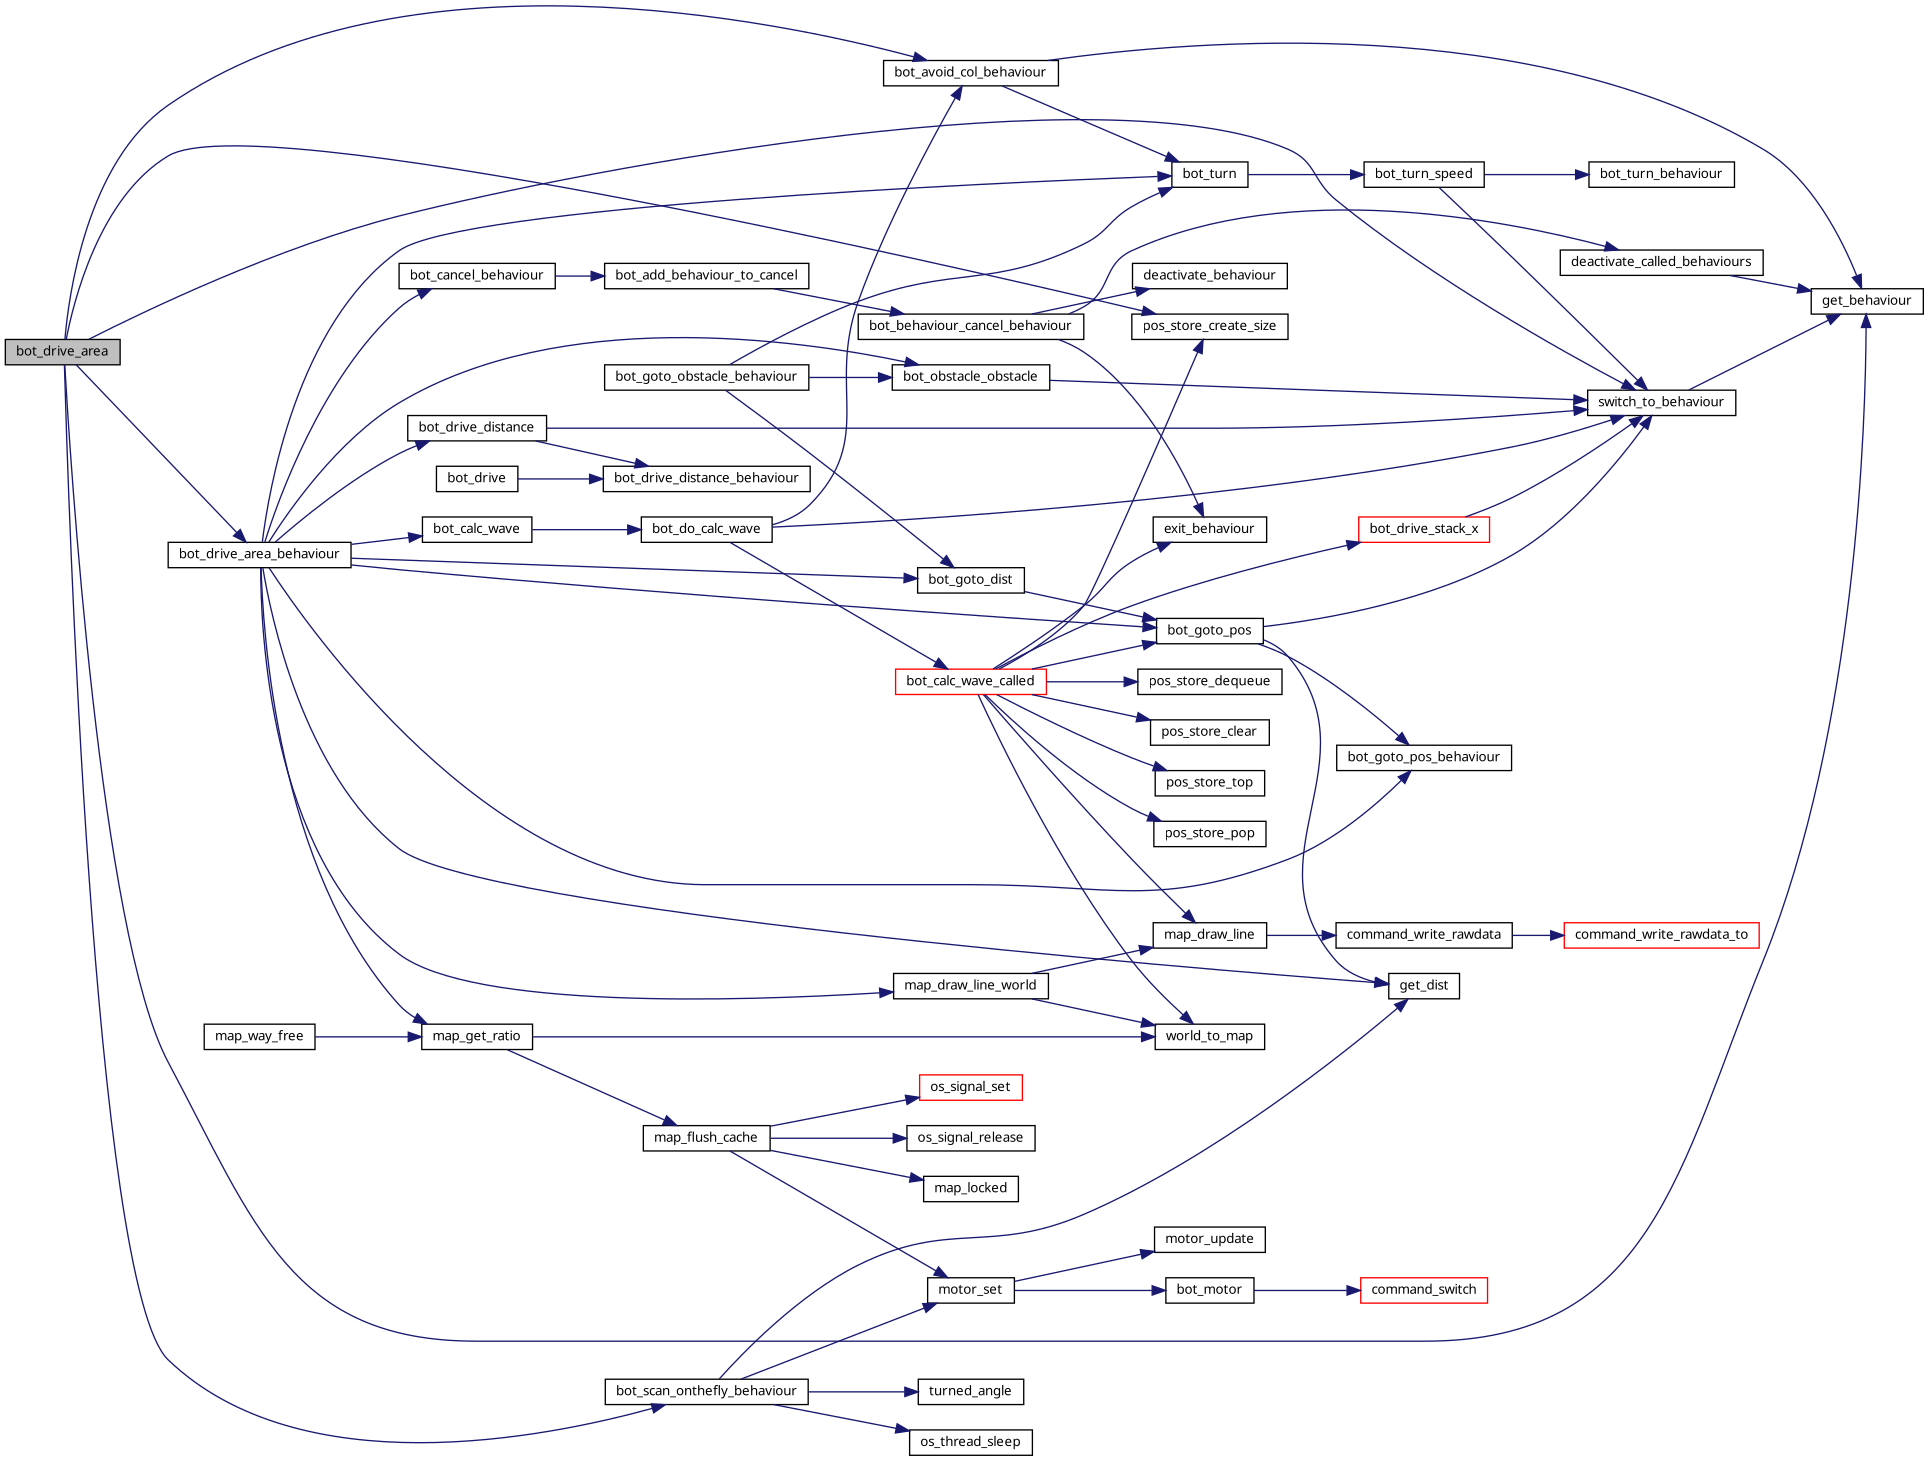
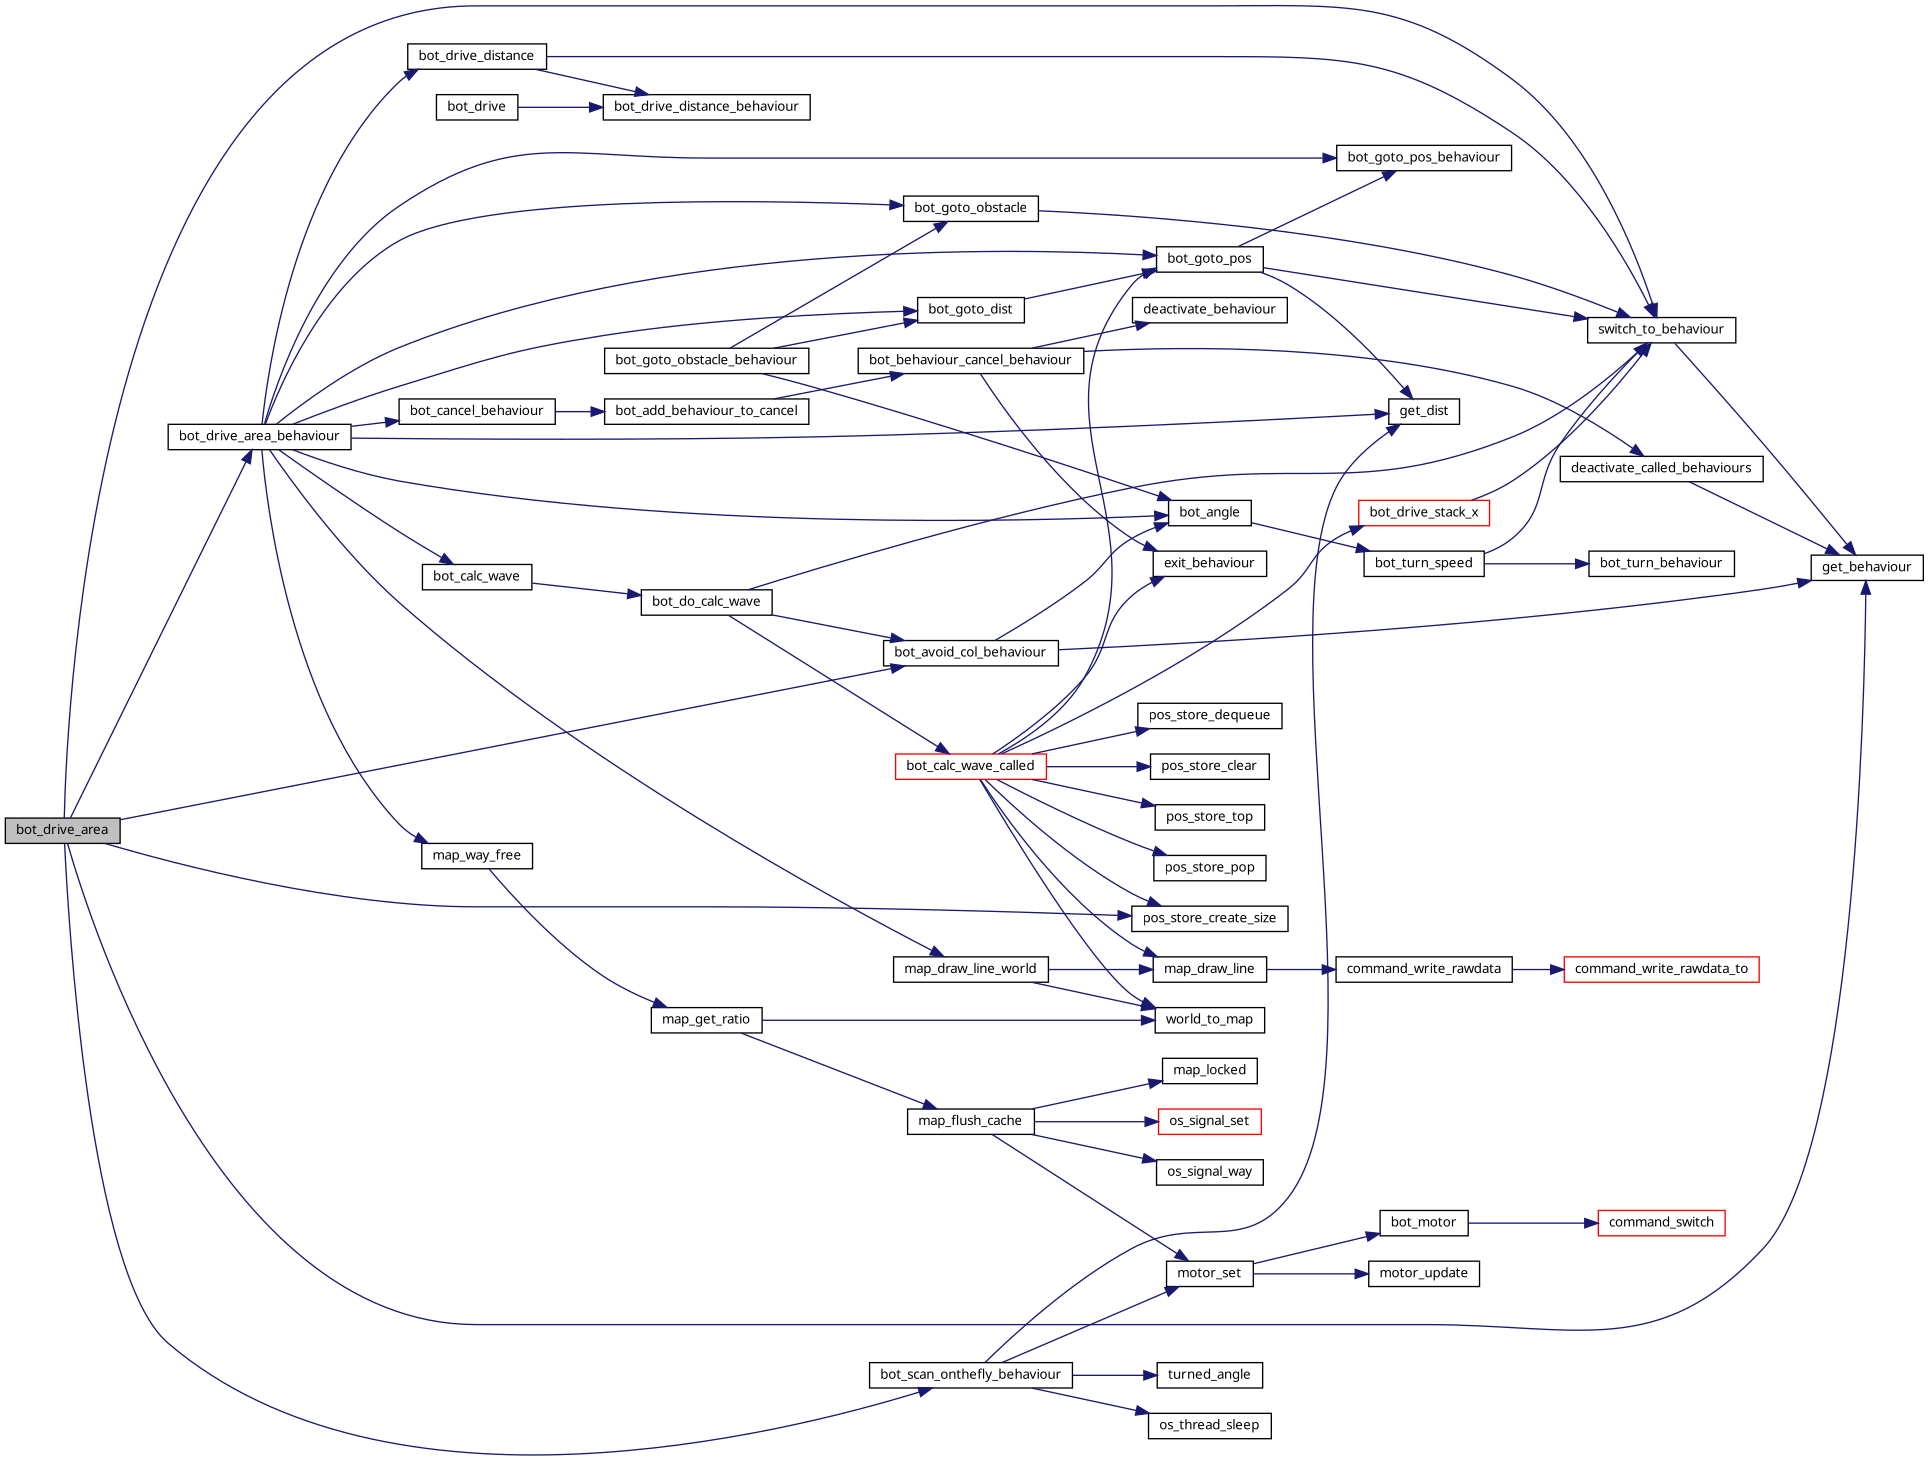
  digraph {
    fontname="Noto Sans"
    rankdir=LR
    node [color=black fillcolor=white fontname="Noto Sans" fontsize=10 shape=record style=filled]
    edge [color=midnightblue fontname="Noto Sans" fontsize=10 labelfontname=Helvetica labelfontsize=10 style=solid]
    n1 [fillcolor=grey75 fontcolor=black height=0.2 label=bot_drive_area width=0.4]
    n2 [height=0.2 label=switch_to_behaviour width=0.4]
    n3 [height=0.2 label=get_behaviour width=0.4]
    n4 [height=0.2 label=bot_drive_area_behaviour width=0.4]
    n5 [height=0.2 label=pos_store_create_size width=0.4]
    n6 [height=0.2 label=bot_avoid_col_behaviour width=0.4]
    n7 [height=0.2 label=bot_scan_onthefly_behaviour width=0.4]
    n8 [height=0.2 label=get_dist width=0.4]
    n9 [height=0.2 label=map_way_free width=0.4]
    n10 [height=0.2 label=bot_goto_dist width=0.4]
    n11 [height=0.2 label=bot_goto_pos width=0.4]
    n12 [height=0.2 label=bot_goto_pos_behaviour width=0.4]
-   n13 [height=0.2 label=bot_obstacle_obstacle width=0.4]
-   n14 [height=0.2 label=bot_turn width=0.4]
+   n13 [height=0.2 label=bot_goto_obstacle width=0.4]
+   n14 [height=0.2 label=bot_angle width=0.4]
    n15 [height=0.2 label=bot_cancel_behaviour width=0.4]
    n16 [height=0.2 label=bot_drive_distance width=0.4]
    n17 [height=0.2 label=map_draw_line_world width=0.4]
    n18 [height=0.2 label=bot_calc_wave width=0.4]
    n19 [height=0.2 label=motor_set width=0.4]
    n20 [height=0.2 label=os_thread_sleep width=0.4]
    n21 [height=0.2 label=turned_angle width=0.4]
    n22 [height=0.2 label=map_get_ratio width=0.4]
    n23 [height=0.2 label=bot_turn_speed width=0.4]
    n24 [height=0.2 label=bot_add_behaviour_to_cancel width=0.4]
    n25 [height=0.2 label=bot_drive_distance_behaviour width=0.4]
    n26 [height=0.2 label=world_to_map width=0.4]
    n27 [height=0.2 label=map_draw_line width=0.4]
    n28 [height=0.2 label=bot_do_calc_wave width=0.4]
    n29 [height=0.2 label=map_flush_cache width=0.4]
    n30 [height=0.2 label=map_locked width=0.4]
    n31 [color=red height=0.2 label=os_signal_set width=0.4]
-   n32 [height=0.2 label=os_signal_release width=0.4]
+   n32 [height=0.2 label=os_signal_way width=0.4]
    n33 [height=0.2 label=motor_update width=0.4]
    n34 [height=0.2 label=bot_motor width=0.4]
    n35 [color=red height=0.2 label=command_switch width=0.4]
    n36 [height=0.2 label=bot_goto_obstacle_behaviour width=0.4]
    n37 [height=0.2 label=bot_turn_behaviour width=0.4]
    n38 [height=0.2 label=bot_behaviour_cancel_behaviour width=0.4]
    n39 [height=0.2 label=deactivate_called_behaviours width=0.4]
    n40 [height=0.2 label=exit_behaviour width=0.4]
    n41 [height=0.2 label=deactivate_behaviour width=0.4]
    n42 [height=0.2 label=bot_drive width=0.4]
    n43 [height=0.2 label=command_write_rawdata width=0.4]
    n44 [color=red height=0.2 label=command_write_rawdata_to width=0.4]
    n45 [color=red height=0.2 label=bot_calc_wave_called width=0.4]
    n46 [height=0.2 label=pos_store_dequeue width=0.4]
    n47 [height=0.2 label=pos_store_clear width=0.4]
    n48 [height=0.2 label=pos_store_top width=0.4]
    n49 [height=0.2 label=pos_store_pop width=0.4]
    n50 [color=red height=0.2 label=bot_drive_stack_x width=0.4]
    n1 -> n2
    n1 -> n3
    n1 -> n4
    n1 -> n5
    n1 -> n6
    n1 -> n7
    n2 -> n3
    n4 -> n8
-   n4 -> n22
+   n4 -> n9
    n4 -> n10
    n4 -> n11
    n4 -> n12
    n4 -> n13
    n4 -> n14
    n4 -> n15
    n4 -> n16
    n4 -> n17
    n4 -> n18
    n6 -> n3
    n6 -> n14
    n7 -> n8
    n7 -> n19
    n7 -> n20
    n7 -> n21
    n9 -> n22
    n10 -> n11
    n11 -> n2
    n11 -> n8
    n11 -> n12
    n13 -> n2
    n14 -> n23
    n15 -> n24
    n16 -> n2
    n16 -> n25
    n17 -> n26
    n17 -> n27
    n18 -> n28
    n19 -> n33
    n19 -> n34
    n22 -> n26
    n22 -> n29
    n23 -> n2
    n23 -> n37
    n24 -> n38
    n27 -> n43
    n28 -> n2
    n28 -> n6
    n28 -> n45
    n29 -> n19
    n29 -> n30
    n29 -> n31
    n29 -> n32
    n34 -> n35
    n36 -> n10
    n36 -> n13
    n36 -> n14
    n38 -> n39
    n38 -> n40
    n38 -> n41
    n39 -> n3
    n42 -> n25
    n43 -> n44
    n45 -> n5
    n45 -> n11
    n45 -> n26
    n45 -> n27
    n45 -> n40
    n45 -> n46
    n45 -> n47
    n45 -> n48
    n45 -> n49
    n45 -> n50
    n50 -> n2
  }
